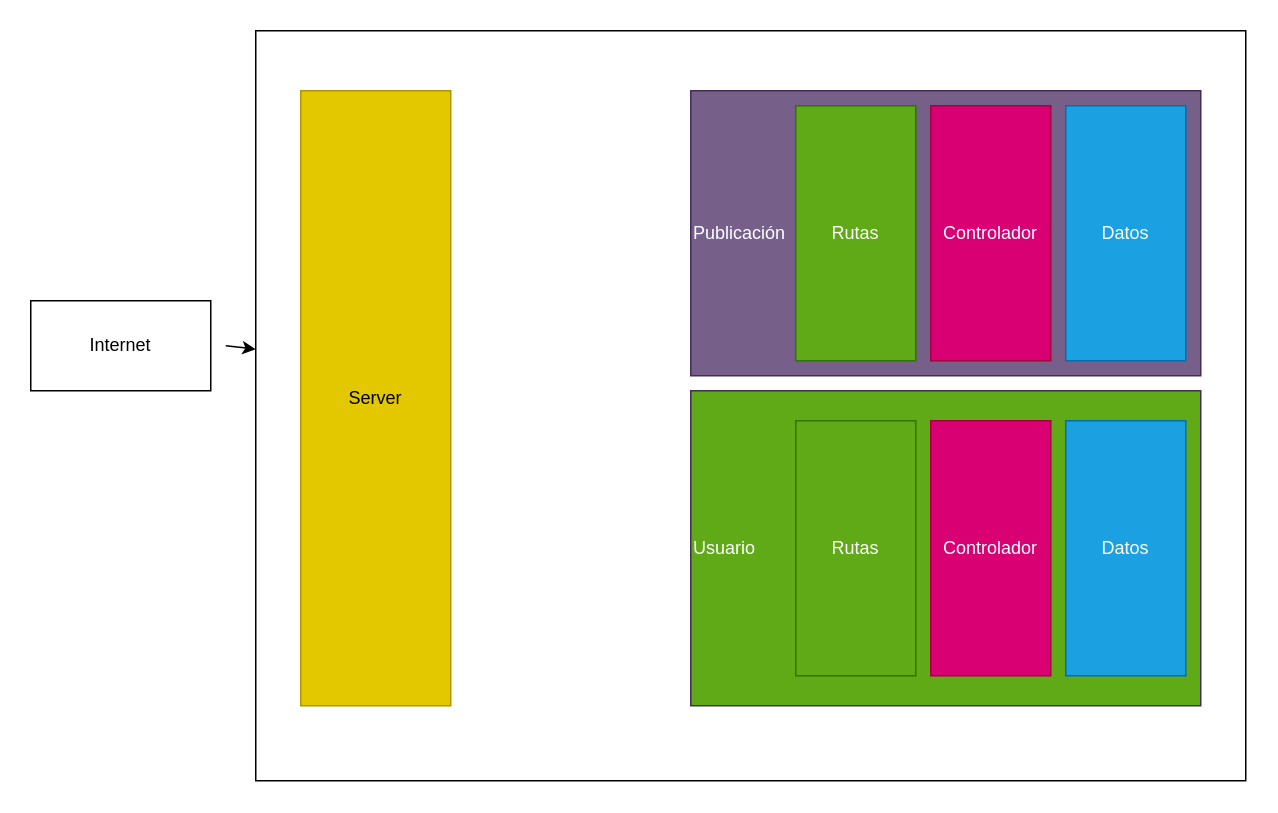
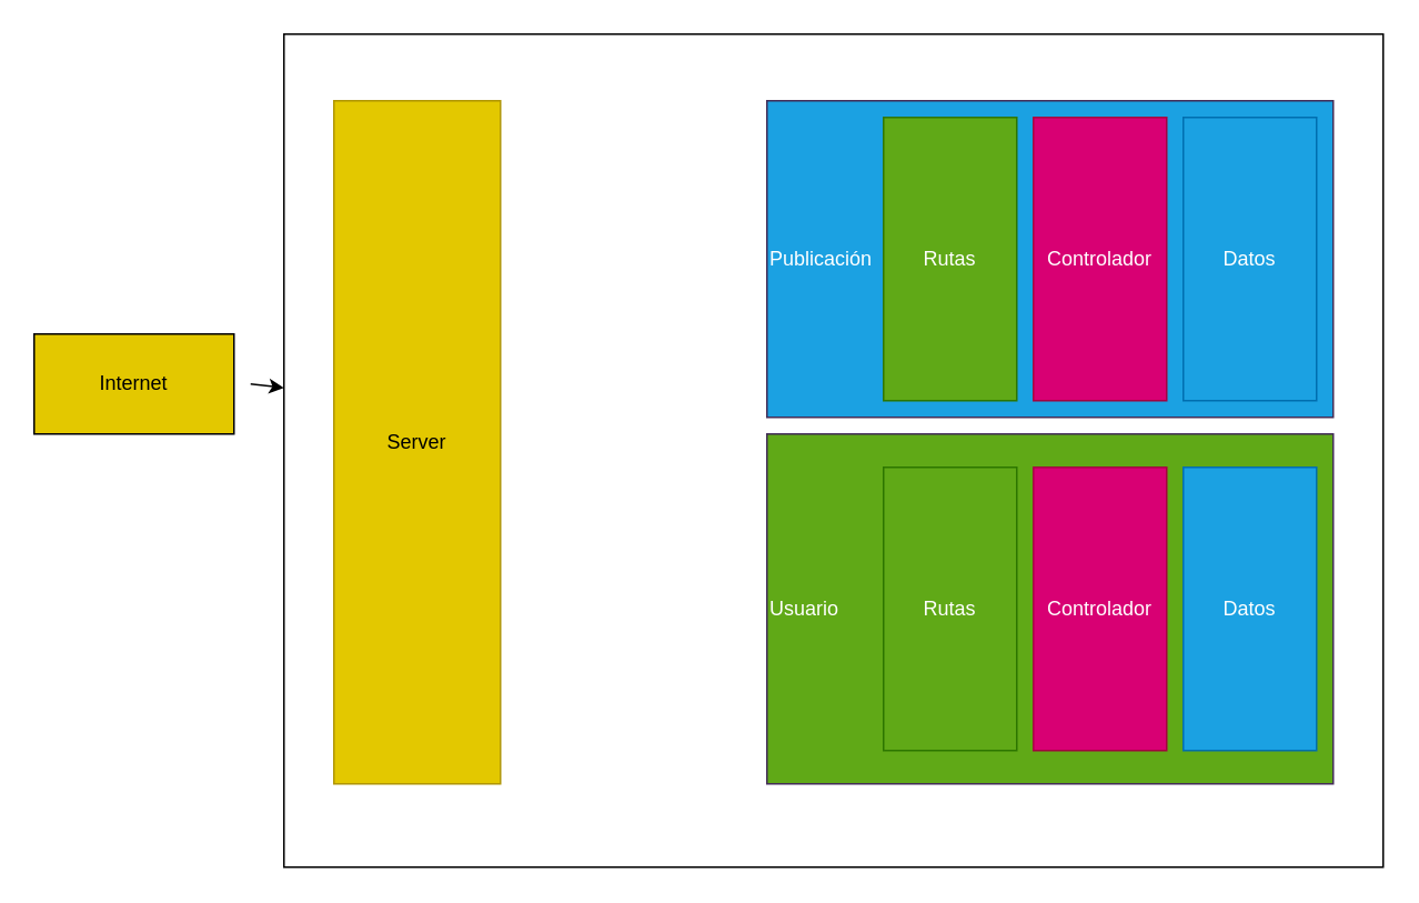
  <mxCell id="0" />
  <mxCell id="1" parent="0" />
- <mxCell id="2" value="Internet" style="rounded=0;whiteSpace=wrap;html=1;" vertex="1" parent="1"><mxGeometry x="20" y="200" width="120" height="60" as="geometry" /></mxCell>
+ <mxCell id="2" value="Internet" style="rounded=0;whiteSpace=wrap;html=1;fillColor=#e3c800;" vertex="1" parent="1"><mxGeometry x="20" y="200" width="120" height="60" as="geometry" /></mxCell>
  <mxCell id="3" value="" style="endArrow=classic;html=1;" edge="1" parent="1" target="4"><mxGeometry width="50" height="50" relative="1" as="geometry"><mxPoint x="150" y="230" as="sourcePoint" /><mxPoint x="230" y="230" as="targetPoint" /></mxGeometry></mxCell>
  <mxCell id="4" value="" style="rounded=0;whiteSpace=wrap;html=1;" vertex="1" parent="1"><mxGeometry x="170" y="20" width="660" height="500" as="geometry" /></mxCell>
  <mxCell id="5" value="Server" style="rounded=0;whiteSpace=wrap;html=1;fillColor=#e3c800;strokeColor=#B09500;fontColor=#000000;" vertex="1" parent="1"><mxGeometry x="200" y="60" width="100" height="410" as="geometry" /></mxCell>
- <mxCell id="6" value="Publicación" style="rounded=0;whiteSpace=wrap;html=1;align=left;fillColor=#76608a;strokeColor=#432D57;fontColor=#ffffff;" vertex="1" parent="1"><mxGeometry x="460" y="60" width="340" height="190" as="geometry" /></mxCell>
+ <mxCell id="6" value="Publicación" style="rounded=0;whiteSpace=wrap;html=1;align=left;fillColor=#1ba1e2;strokeColor=#432D57;fontColor=#ffffff;" vertex="1" parent="1"><mxGeometry x="460" y="60" width="340" height="190" as="geometry" /></mxCell>
  <mxCell id="7" value="Usuario" style="rounded=0;whiteSpace=wrap;html=1;align=left;fillColor=#60a917;strokeColor=#432D57;fontColor=#ffffff;" vertex="1" parent="1"><mxGeometry x="460" y="260" width="340" height="210" as="geometry" /></mxCell>
  <mxCell id="8" value="Rutas" style="rounded=0;whiteSpace=wrap;html=1;fillColor=#60a917;strokeColor=#2D7600;fontColor=#ffffff;" vertex="1" parent="1"><mxGeometry x="530" y="70" width="80" height="170" as="geometry" /></mxCell>
  <mxCell id="9" value="Rutas" style="rounded=0;whiteSpace=wrap;html=1;fillColor=#60a917;strokeColor=#2D7600;fontColor=#ffffff;" vertex="1" parent="1"><mxGeometry x="530" y="280" width="80" height="170" as="geometry" /></mxCell>
  <mxCell id="10" value="Controlador" style="rounded=0;whiteSpace=wrap;html=1;fillColor=#d80073;strokeColor=#A50040;fontColor=#ffffff;" vertex="1" parent="1"><mxGeometry x="620" y="70" width="80" height="170" as="geometry" /></mxCell>
  <mxCell id="11" value="Controlador" style="rounded=0;whiteSpace=wrap;html=1;fillColor=#d80073;strokeColor=#A50040;fontColor=#ffffff;" vertex="1" parent="1"><mxGeometry x="620" y="280" width="80" height="170" as="geometry" /></mxCell>
  <mxCell id="12" value="Datos" style="rounded=0;whiteSpace=wrap;html=1;fillColor=#1ba1e2;strokeColor=#006EAF;fontColor=#ffffff;" vertex="1" parent="1"><mxGeometry x="710" y="70" width="80" height="170" as="geometry" /></mxCell>
  <mxCell id="13" value="Datos" style="rounded=0;whiteSpace=wrap;html=1;fillColor=#1ba1e2;strokeColor=#006EAF;fontColor=#ffffff;" vertex="1" parent="1"><mxGeometry x="710" y="280" width="80" height="170" as="geometry" /></mxCell>
